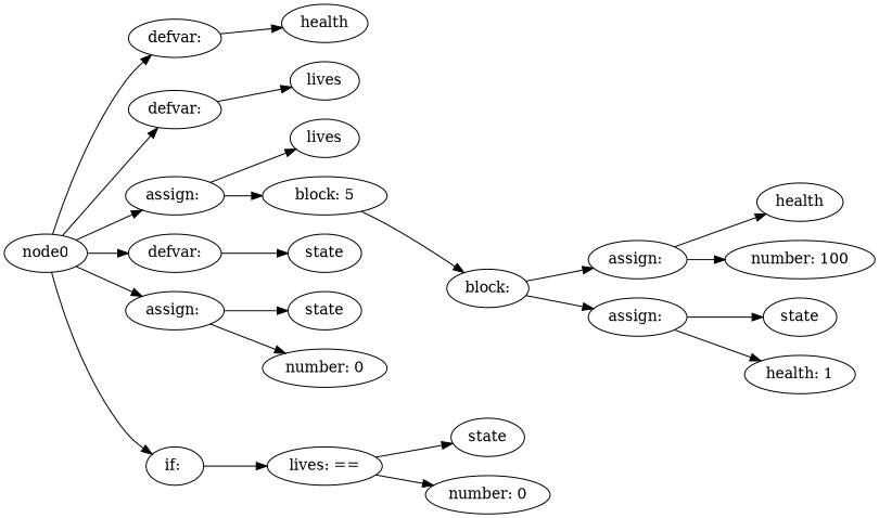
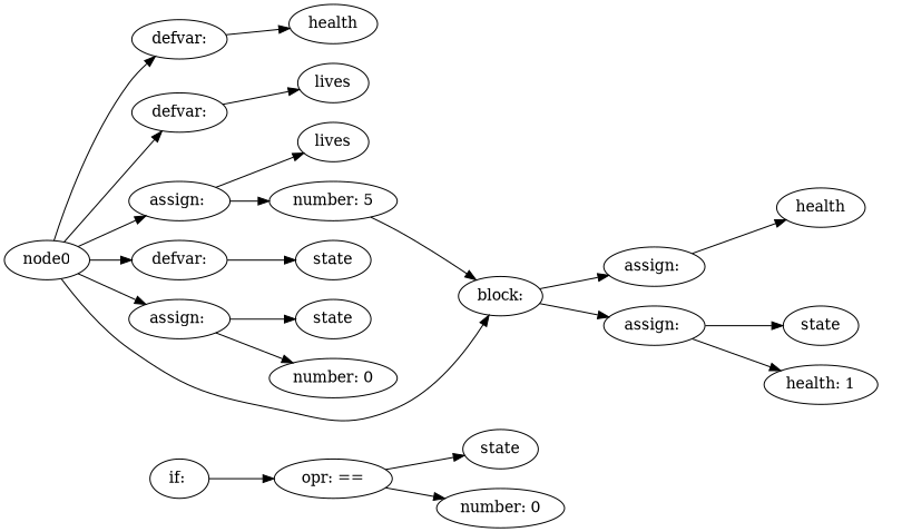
  digraph {
    rankdir=LR
    n1 [label="defvar:"]
    n2 [label=health]
    node0
    n4 [label="defvar:"]
    n5 [label="assign: "]
    n6 [label="defvar:"]
    n7 [label="assign: "]
    n8 [label="if: "]
    n9 [label=lives]
    n10 [label=lives]
-   n11 [label="block: 5"]
+   n11 [label="number: 5"]
    n12 [label=state]
    n13 [label=state]
    n14 [label="number: 0"]
-   n15 [label="lives: =="]
+   n15 [label="opr: =="]
    n16 [label="block:"]
    n17 [label=state]
    n18 [label="number: 0"]
    n19 [label="assign: "]
    n20 [label="assign: "]
    n21 [label=health]
-   n22 [label="number: 100"]
    n23 [label=state]
    n24 [label="health: 1"]
    n1 -> n2
    node0 -> n1
    node0 -> n4
    node0 -> n5
    node0 -> n6
    node0 -> n7
-   node0 -> n8
+   node0 -> n16
    n4 -> n9
    n5 -> n10
    n5 -> n11
    n6 -> n12
    n7 -> n13
    n7 -> n14
    n8 -> n15
    n11 -> n16
    n15 -> n17
    n15 -> n18
    n16 -> n19
    n16 -> n20
    n19 -> n21
-   n19 -> n22
    n20 -> n23
    n20 -> n24
  }
